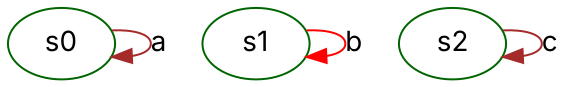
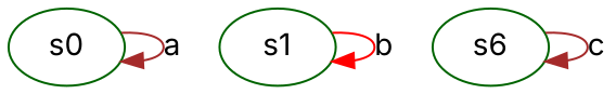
  digraph {
    fontname=Inter
    node [color=darkgreen fontname=Inter]
    edge [color=brown fontname=Inter]
    s0
    s1
-   s2
+   s2 [label=s6]
    s0 -> s0 [label=a]
    s1 -> s1 [label=b color=red]
    s2 -> s2 [label=c]
  }
